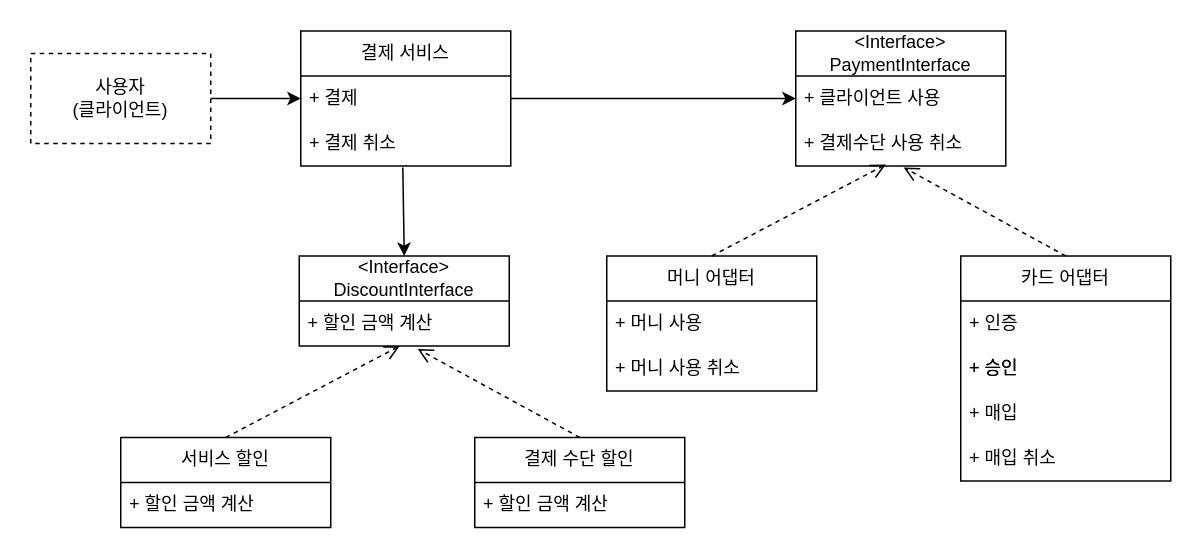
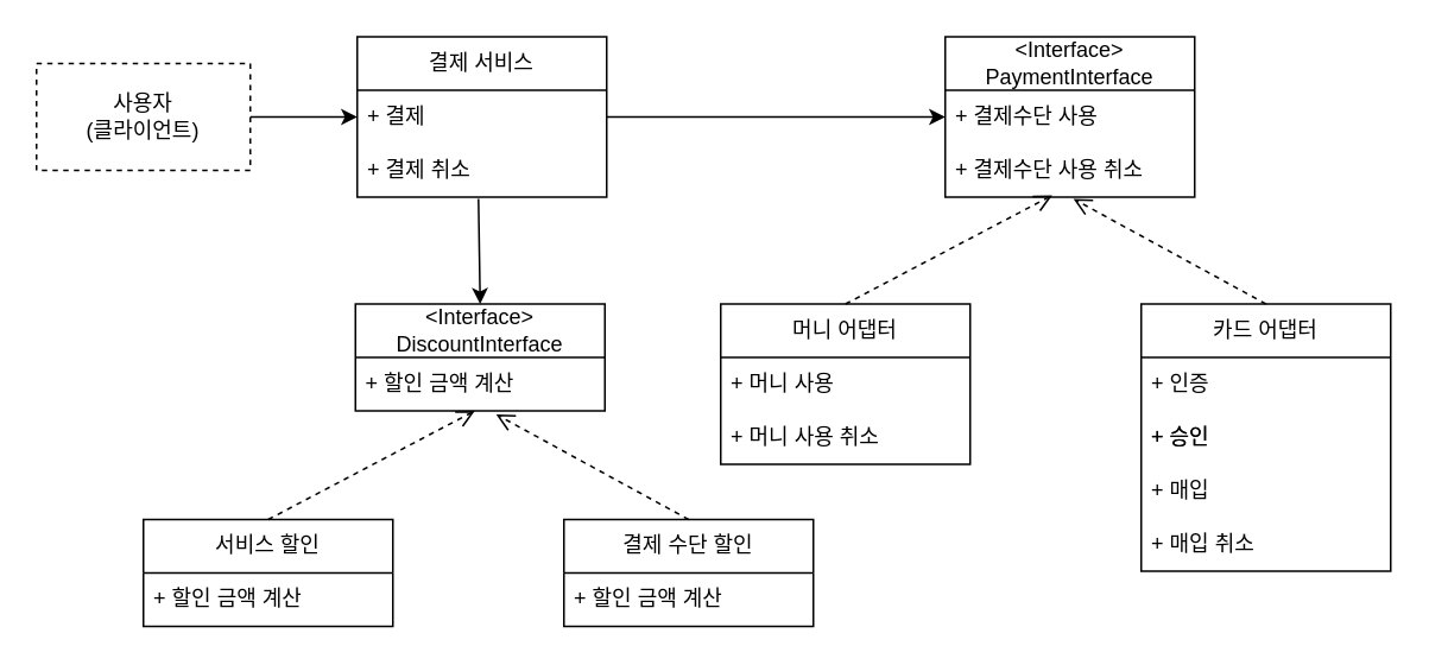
  <mxCell id="0" />
  <mxCell id="1" parent="0" />
  <mxCell id="2" value="결제 서비스" style="swimlane;fontStyle=0;childLayout=stackLayout;horizontal=1;startSize=30;horizontalStack=0;resizeParent=1;resizeParentMax=0;resizeLast=0;collapsible=1;marginBottom=0;whiteSpace=wrap;html=1;" parent="1" vertex="1"><mxGeometry x="200" y="20" width="140" height="90" as="geometry" /></mxCell>
  <mxCell id="3" value="+ 결제" style="text;strokeColor=none;fillColor=none;align=left;verticalAlign=middle;spacingLeft=4;spacingRight=4;overflow=hidden;points=[[0,0.5],[1,0.5]];portConstraint=eastwest;rotatable=0;whiteSpace=wrap;html=1;" parent="2" vertex="1"><mxGeometry y="30" width="140" height="30" as="geometry" /></mxCell>
  <mxCell id="4" value="+ 결제 취소" style="text;strokeColor=none;fillColor=none;align=left;verticalAlign=middle;spacingLeft=4;spacingRight=4;overflow=hidden;points=[[0,0.5],[1,0.5]];portConstraint=eastwest;rotatable=0;whiteSpace=wrap;html=1;" parent="2" vertex="1"><mxGeometry y="60" width="140" height="30" as="geometry" /></mxCell>
  <mxCell id="5" value="&amp;lt;Interface&amp;gt;&lt;div&gt;PaymentInterface&lt;/div&gt;" style="swimlane;fontStyle=0;childLayout=stackLayout;horizontal=1;startSize=30;horizontalStack=0;resizeParent=1;resizeParentMax=0;resizeLast=0;collapsible=1;marginBottom=0;whiteSpace=wrap;html=1;" parent="1" vertex="1"><mxGeometry x="530" y="20" width="140" height="90" as="geometry" /></mxCell>
- <mxCell id="6" value="+ 클라이언트 사용" style="text;strokeColor=none;fillColor=none;align=left;verticalAlign=middle;spacingLeft=4;spacingRight=4;overflow=hidden;points=[[0,0.5],[1,0.5]];portConstraint=eastwest;rotatable=0;whiteSpace=wrap;html=1;" parent="5" vertex="1"><mxGeometry y="30" width="140" height="30" as="geometry" /></mxCell>
+ <mxCell id="6" value="+ 결제수단 사용" style="text;strokeColor=none;fillColor=none;align=left;verticalAlign=middle;spacingLeft=4;spacingRight=4;overflow=hidden;points=[[0,0.5],[1,0.5]];portConstraint=eastwest;rotatable=0;whiteSpace=wrap;html=1;" parent="5" vertex="1"><mxGeometry y="30" width="140" height="30" as="geometry" /></mxCell>
  <mxCell id="7" value="+ 결제수단 사용 취소" style="text;strokeColor=none;fillColor=none;align=left;verticalAlign=middle;spacingLeft=4;spacingRight=4;overflow=hidden;points=[[0,0.5],[1,0.5]];portConstraint=eastwest;rotatable=0;whiteSpace=wrap;html=1;" parent="5" vertex="1"><mxGeometry y="60" width="140" height="30" as="geometry" /></mxCell>
  <mxCell id="8" style="edgeStyle=orthogonalEdgeStyle;rounded=0;orthogonalLoop=1;jettySize=auto;html=1;exitX=1;exitY=0.5;exitDx=0;exitDy=0;entryX=0;entryY=0.5;entryDx=0;entryDy=0;" parent="1" source="9" target="3" edge="1"><mxGeometry relative="1" as="geometry" /></mxCell>
  <mxCell id="9" value="사용자&lt;div&gt;(클라이언트)&lt;/div&gt;" style="rounded=0;whiteSpace=wrap;html=1;dashed=1;" parent="1" vertex="1"><mxGeometry x="20" y="35" width="120" height="60" as="geometry" /></mxCell>
  <mxCell id="10" style="edgeStyle=orthogonalEdgeStyle;rounded=0;orthogonalLoop=1;jettySize=auto;html=1;exitX=1;exitY=0.5;exitDx=0;exitDy=0;entryX=0;entryY=0.5;entryDx=0;entryDy=0;" parent="1" source="3" target="6" edge="1"><mxGeometry relative="1" as="geometry" /></mxCell>
  <mxCell id="11" value="머니 어댑터" style="swimlane;fontStyle=0;childLayout=stackLayout;horizontal=1;startSize=30;horizontalStack=0;resizeParent=1;resizeParentMax=0;resizeLast=0;collapsible=1;marginBottom=0;whiteSpace=wrap;html=1;" vertex="1" parent="1"><mxGeometry x="404" y="170" width="140" height="90" as="geometry" /></mxCell>
  <mxCell id="12" value="+ 머니 사용" style="text;strokeColor=none;fillColor=none;align=left;verticalAlign=middle;spacingLeft=4;spacingRight=4;overflow=hidden;points=[[0,0.5],[1,0.5]];portConstraint=eastwest;rotatable=0;whiteSpace=wrap;html=1;" vertex="1" parent="11"><mxGeometry y="30" width="140" height="30" as="geometry" /></mxCell>
  <mxCell id="13" value="+ 머니 사용 취소" style="text;strokeColor=none;fillColor=none;align=left;verticalAlign=middle;spacingLeft=4;spacingRight=4;overflow=hidden;points=[[0,0.5],[1,0.5]];portConstraint=eastwest;rotatable=0;whiteSpace=wrap;html=1;" vertex="1" parent="11"><mxGeometry y="60" width="140" height="30" as="geometry" /></mxCell>
  <mxCell id="14" value="카드 어댑터" style="swimlane;fontStyle=0;childLayout=stackLayout;horizontal=1;startSize=30;horizontalStack=0;resizeParent=1;resizeParentMax=0;resizeLast=0;collapsible=1;marginBottom=0;whiteSpace=wrap;html=1;" vertex="1" parent="1"><mxGeometry x="640" y="170" width="140" height="150" as="geometry" /></mxCell>
  <mxCell id="15" value="+ 인증&lt;span style=&quot;white-space: pre;&quot;&gt;&#09;&lt;/span&gt;&lt;span style=&quot;white-space: pre;&quot;&gt;&#09;&lt;/span&gt;" style="text;strokeColor=none;fillColor=none;align=left;verticalAlign=middle;spacingLeft=4;spacingRight=4;overflow=hidden;points=[[0,0.5],[1,0.5]];portConstraint=eastwest;rotatable=0;whiteSpace=wrap;html=1;" vertex="1" parent="14"><mxGeometry y="30" width="140" height="30" as="geometry" /></mxCell>
  <mxCell id="16" value="+ 승인" style="text;strokeColor=none;fillColor=none;align=left;verticalAlign=middle;spacingLeft=4;spacingRight=4;overflow=hidden;points=[[0,0.5],[1,0.5]];portConstraint=eastwest;rotatable=0;whiteSpace=wrap;html=1;" vertex="1" parent="14"><mxGeometry y="60" width="140" height="30" as="geometry" /></mxCell>
  <mxCell id="17" value="+ 매입" style="text;strokeColor=none;fillColor=none;align=left;verticalAlign=middle;spacingLeft=4;spacingRight=4;overflow=hidden;points=[[0,0.5],[1,0.5]];portConstraint=eastwest;rotatable=0;whiteSpace=wrap;html=1;" vertex="1" parent="14"><mxGeometry y="90" width="140" height="30" as="geometry" /></mxCell>
  <mxCell id="18" value="+ 매입 취소" style="text;strokeColor=none;fillColor=none;align=left;verticalAlign=middle;spacingLeft=4;spacingRight=4;overflow=hidden;points=[[0,0.5],[1,0.5]];portConstraint=eastwest;rotatable=0;whiteSpace=wrap;html=1;" vertex="1" parent="14"><mxGeometry y="120" width="140" height="30" as="geometry" /></mxCell>
  <mxCell id="19" value="+ 승인" style="text;strokeColor=none;fillColor=none;align=left;verticalAlign=middle;spacingLeft=4;spacingRight=4;overflow=hidden;points=[[0,0.5],[1,0.5]];portConstraint=eastwest;rotatable=0;whiteSpace=wrap;html=1;" vertex="1" parent="1"><mxGeometry x="640" y="230" width="140" height="30" as="geometry" /></mxCell>
  <mxCell id="20" value="" style="html=1;verticalAlign=bottom;endArrow=open;dashed=1;endSize=8;curved=0;rounded=0;exitX=0.5;exitY=0;exitDx=0;exitDy=0;entryX=0.429;entryY=0.967;entryDx=0;entryDy=0;entryPerimeter=0;" edge="1" parent="1" source="11" target="7"><mxGeometry relative="1" as="geometry"><mxPoint x="440" y="320" as="sourcePoint" /><mxPoint x="360" y="320" as="targetPoint" /></mxGeometry></mxCell>
  <mxCell id="21" value="" style="html=1;verticalAlign=bottom;endArrow=open;dashed=1;endSize=8;curved=0;rounded=0;exitX=0.5;exitY=0;exitDx=0;exitDy=0;entryX=0.514;entryY=1.033;entryDx=0;entryDy=0;entryPerimeter=0;" edge="1" parent="1" source="14" target="7"><mxGeometry relative="1" as="geometry"><mxPoint x="484" y="180" as="sourcePoint" /><mxPoint x="600" y="119" as="targetPoint" /></mxGeometry></mxCell>
  <mxCell id="22" value="&amp;lt;Interface&amp;gt;&lt;div&gt;DiscountInterface&lt;/div&gt;" style="swimlane;fontStyle=0;childLayout=stackLayout;horizontal=1;startSize=30;horizontalStack=0;resizeParent=1;resizeParentMax=0;resizeLast=0;collapsible=1;marginBottom=0;whiteSpace=wrap;html=1;" vertex="1" parent="1"><mxGeometry x="199" y="170" width="140" height="60" as="geometry" /></mxCell>
  <mxCell id="23" value="+ 할인 금액 계산" style="text;strokeColor=none;fillColor=none;align=left;verticalAlign=middle;spacingLeft=4;spacingRight=4;overflow=hidden;points=[[0,0.5],[1,0.5]];portConstraint=eastwest;rotatable=0;whiteSpace=wrap;html=1;" vertex="1" parent="22"><mxGeometry y="30" width="140" height="30" as="geometry" /></mxCell>
  <mxCell id="24" value="" style="endArrow=classic;html=1;rounded=0;exitX=0.486;exitY=1.033;exitDx=0;exitDy=0;exitPerimeter=0;entryX=0.5;entryY=0;entryDx=0;entryDy=0;" edge="1" parent="1" source="4" target="22"><mxGeometry width="50" height="50" relative="1" as="geometry"><mxPoint x="260" y="160" as="sourcePoint" /><mxPoint x="310" y="110" as="targetPoint" /></mxGeometry></mxCell>
  <mxCell id="25" value="서비스 할인" style="swimlane;fontStyle=0;childLayout=stackLayout;horizontal=1;startSize=30;horizontalStack=0;resizeParent=1;resizeParentMax=0;resizeLast=0;collapsible=1;marginBottom=0;whiteSpace=wrap;html=1;" vertex="1" parent="1"><mxGeometry x="80" y="291" width="140" height="60" as="geometry" /></mxCell>
  <mxCell id="26" value="+ 할인 금액 계산" style="text;strokeColor=none;fillColor=none;align=left;verticalAlign=middle;spacingLeft=4;spacingRight=4;overflow=hidden;points=[[0,0.5],[1,0.5]];portConstraint=eastwest;rotatable=0;whiteSpace=wrap;html=1;" vertex="1" parent="25"><mxGeometry y="30" width="140" height="30" as="geometry" /></mxCell>
  <mxCell id="27" value="결제 수단 할인" style="swimlane;fontStyle=0;childLayout=stackLayout;horizontal=1;startSize=30;horizontalStack=0;resizeParent=1;resizeParentMax=0;resizeLast=0;collapsible=1;marginBottom=0;whiteSpace=wrap;html=1;" vertex="1" parent="1"><mxGeometry x="316" y="291" width="140" height="60" as="geometry" /></mxCell>
  <mxCell id="28" value="+ 할인 금액 계산" style="text;strokeColor=none;fillColor=none;align=left;verticalAlign=middle;spacingLeft=4;spacingRight=4;overflow=hidden;points=[[0,0.5],[1,0.5]];portConstraint=eastwest;rotatable=0;whiteSpace=wrap;html=1;" vertex="1" parent="27"><mxGeometry y="30" width="140" height="30" as="geometry" /></mxCell>
  <mxCell id="29" value="" style="html=1;verticalAlign=bottom;endArrow=open;dashed=1;endSize=8;curved=0;rounded=0;exitX=0.5;exitY=0;exitDx=0;exitDy=0;entryX=0.429;entryY=0.967;entryDx=0;entryDy=0;entryPerimeter=0;" edge="1" parent="1" source="25"><mxGeometry relative="1" as="geometry"><mxPoint x="116" y="441" as="sourcePoint" /><mxPoint x="266" y="230" as="targetPoint" /></mxGeometry></mxCell>
  <mxCell id="30" value="" style="html=1;verticalAlign=bottom;endArrow=open;dashed=1;endSize=8;curved=0;rounded=0;exitX=0.5;exitY=0;exitDx=0;exitDy=0;entryX=0.514;entryY=1.033;entryDx=0;entryDy=0;entryPerimeter=0;" edge="1" parent="1" source="27"><mxGeometry relative="1" as="geometry"><mxPoint x="160" y="301" as="sourcePoint" /><mxPoint x="278" y="232" as="targetPoint" /></mxGeometry></mxCell>
